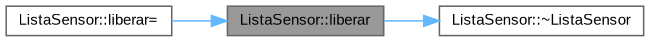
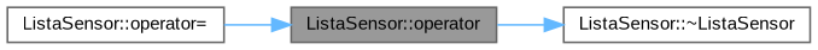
  digraph {
    fontname="Liberation Sans"
    rankdir=RL
    node [color=grey40 fillcolor=white fontname="Liberation Sans" fontsize=10 shape=box style=filled]
    edge [color=steelblue1 dir=back fontname="Liberation Sans" fontsize=10 labelfontname=Helvetica labelfontsize=10 style=solid]
-   n1 [color=gray40 fillcolor=grey60 fontcolor=black height=0.2 label="ListaSensor::liberar" width=0.4]
-   n2 [height=0.2 label="ListaSensor::liberar=" width=0.4]
+   n1 [color=gray40 fillcolor=grey60 fontcolor=black height=0.2 label="ListaSensor::operator" width=0.4]
+   n2 [height=0.2 label="ListaSensor::operator=" width=0.4]
    n3 [height=0.2 label="ListaSensor::~ListaSensor" width=0.4]
    n1 -> n2
    n3 -> n1
  }
